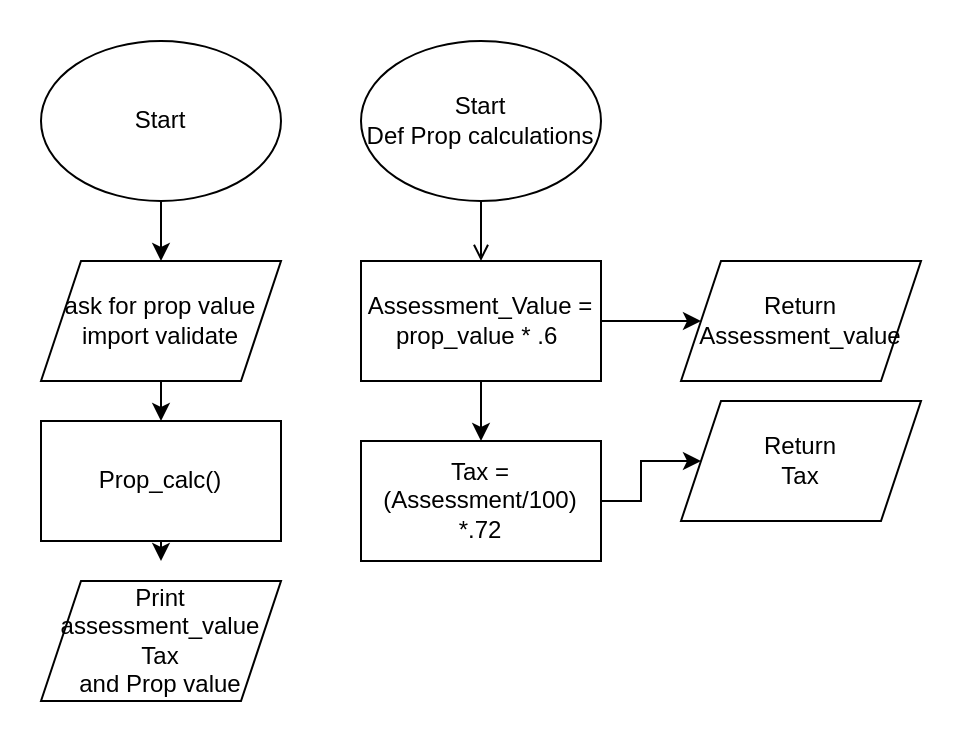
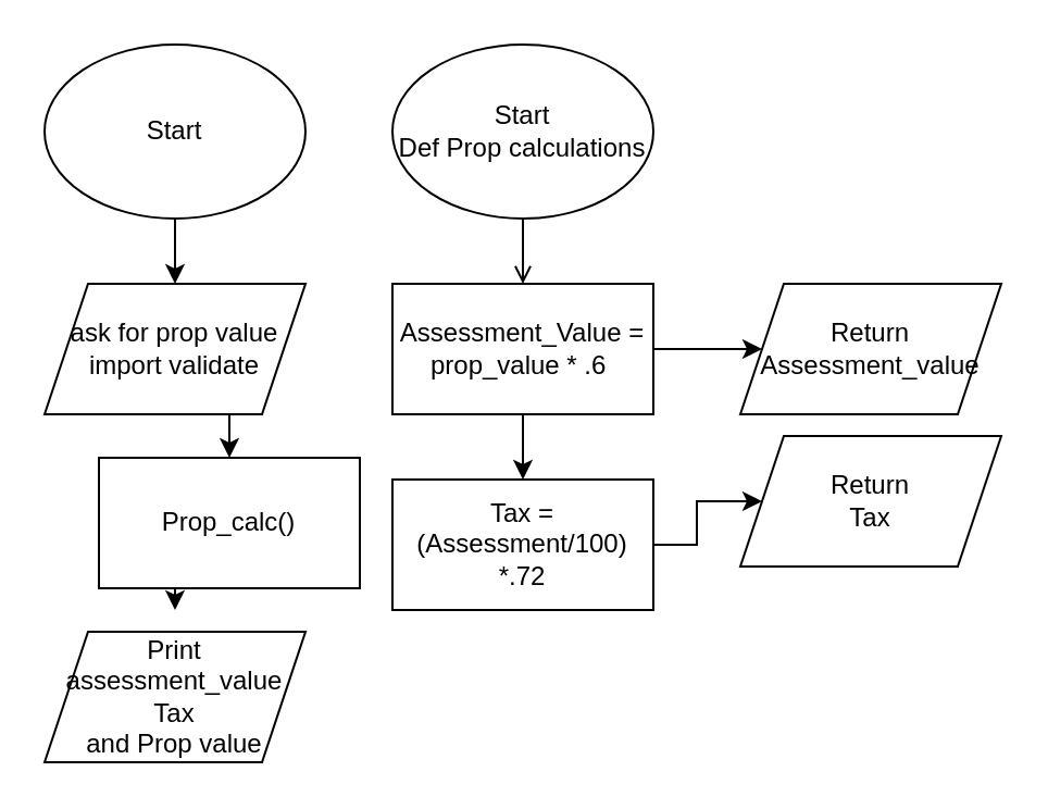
  <mxCell id="0" />
  <mxCell id="1" parent="0" />
  <mxCell id="2" style="edgeStyle=orthogonalEdgeStyle;rounded=0;orthogonalLoop=1;jettySize=auto;html=1;exitX=0.5;exitY=1;exitDx=0;exitDy=0;entryX=0.5;entryY=0;entryDx=0;entryDy=0;" edge="1" parent="1" source="3" target="5"><mxGeometry relative="1" as="geometry" /></mxCell>
  <mxCell id="3" value="Start" style="ellipse;whiteSpace=wrap;html=1;" vertex="1" parent="1"><mxGeometry x="20" y="20" width="120" height="80" as="geometry" /></mxCell>
  <mxCell id="4" style="edgeStyle=orthogonalEdgeStyle;rounded=0;orthogonalLoop=1;jettySize=auto;html=1;exitX=0.5;exitY=1;exitDx=0;exitDy=0;entryX=0.5;entryY=0;entryDx=0;entryDy=0;" edge="1" parent="1" source="5" target="16"><mxGeometry relative="1" as="geometry" /></mxCell>
  <mxCell id="5" value="ask for prop value&lt;br&gt;import validate" style="shape=parallelogram;perimeter=parallelogramPerimeter;whiteSpace=wrap;html=1;fixedSize=1;" vertex="1" parent="1"><mxGeometry x="20" y="130" width="120" height="60" as="geometry" /></mxCell>
  <mxCell id="6" style="edgeStyle=orthogonalEdgeStyle;rounded=0;orthogonalLoop=1;jettySize=auto;html=1;exitX=0.5;exitY=1;exitDx=0;exitDy=0;entryX=0.5;entryY=0;entryDx=0;entryDy=0;endArrow=open;" edge="1" parent="1" source="7" target="10"><mxGeometry relative="1" as="geometry" /></mxCell>
  <mxCell id="7" value="Start&lt;br&gt;Def Prop calculations" style="ellipse;whiteSpace=wrap;html=1;" vertex="1" parent="1"><mxGeometry x="180" y="20" width="120" height="80" as="geometry" /></mxCell>
  <mxCell id="8" style="edgeStyle=orthogonalEdgeStyle;rounded=0;orthogonalLoop=1;jettySize=auto;html=1;exitX=1;exitY=0.5;exitDx=0;exitDy=0;" edge="1" parent="1" source="10" target="11"><mxGeometry relative="1" as="geometry"><mxPoint x="370" y="160" as="targetPoint" /></mxGeometry></mxCell>
  <mxCell id="9" style="edgeStyle=orthogonalEdgeStyle;rounded=0;orthogonalLoop=1;jettySize=auto;html=1;exitX=0.5;exitY=1;exitDx=0;exitDy=0;" edge="1" parent="1" source="10" target="13"><mxGeometry relative="1" as="geometry"><mxPoint x="240" y="230" as="targetPoint" /></mxGeometry></mxCell>
  <mxCell id="10" value="Assessment_Value = prop_value * .6&amp;nbsp;" style="rounded=0;whiteSpace=wrap;html=1;" vertex="1" parent="1"><mxGeometry x="180" y="130" width="120" height="60" as="geometry" /></mxCell>
  <mxCell id="11" value="Return Assessment_value" style="shape=parallelogram;perimeter=parallelogramPerimeter;whiteSpace=wrap;html=1;fixedSize=1;" vertex="1" parent="1"><mxGeometry x="340" y="130" width="120" height="60" as="geometry" /></mxCell>
  <mxCell id="12" style="edgeStyle=orthogonalEdgeStyle;rounded=0;orthogonalLoop=1;jettySize=auto;html=1;exitX=1;exitY=0.5;exitDx=0;exitDy=0;" edge="1" parent="1" source="13" target="14"><mxGeometry relative="1" as="geometry"><mxPoint x="340" y="240" as="targetPoint" /></mxGeometry></mxCell>
  <mxCell id="13" value="Tax = (Assessment/100) *.72" style="rounded=0;whiteSpace=wrap;html=1;" vertex="1" parent="1"><mxGeometry x="180" y="220" width="120" height="60" as="geometry" /></mxCell>
  <mxCell id="14" value="Return&lt;br&gt;Tax" style="shape=parallelogram;perimeter=parallelogramPerimeter;whiteSpace=wrap;html=1;fixedSize=1;" vertex="1" parent="1"><mxGeometry x="340" y="200" width="120" height="60" as="geometry" /></mxCell>
  <mxCell id="15" style="edgeStyle=orthogonalEdgeStyle;rounded=0;orthogonalLoop=1;jettySize=auto;html=1;exitX=0.5;exitY=1;exitDx=0;exitDy=0;entryX=0.5;entryY=-0.167;entryDx=0;entryDy=0;entryPerimeter=0;" edge="1" parent="1" source="16" target="17"><mxGeometry relative="1" as="geometry" /></mxCell>
- <mxCell id="16" value="Prop_calc()" style="rounded=0;whiteSpace=wrap;html=1;" vertex="1" parent="1"><mxGeometry x="20" y="210" width="120" height="60" as="geometry" /></mxCell>
+ <mxCell id="16" value="Prop_calc()" style="rounded=0;whiteSpace=wrap;html=1;" vertex="1" parent="1"><mxGeometry x="45" y="210" width="120" height="60" as="geometry" /></mxCell>
  <mxCell id="17" value="Print assessment_value&lt;br&gt;Tax&lt;br&gt;and Prop value" style="shape=parallelogram;perimeter=parallelogramPerimeter;whiteSpace=wrap;html=1;fixedSize=1;" vertex="1" parent="1"><mxGeometry x="20" y="290" width="120" height="60" as="geometry" /></mxCell>
